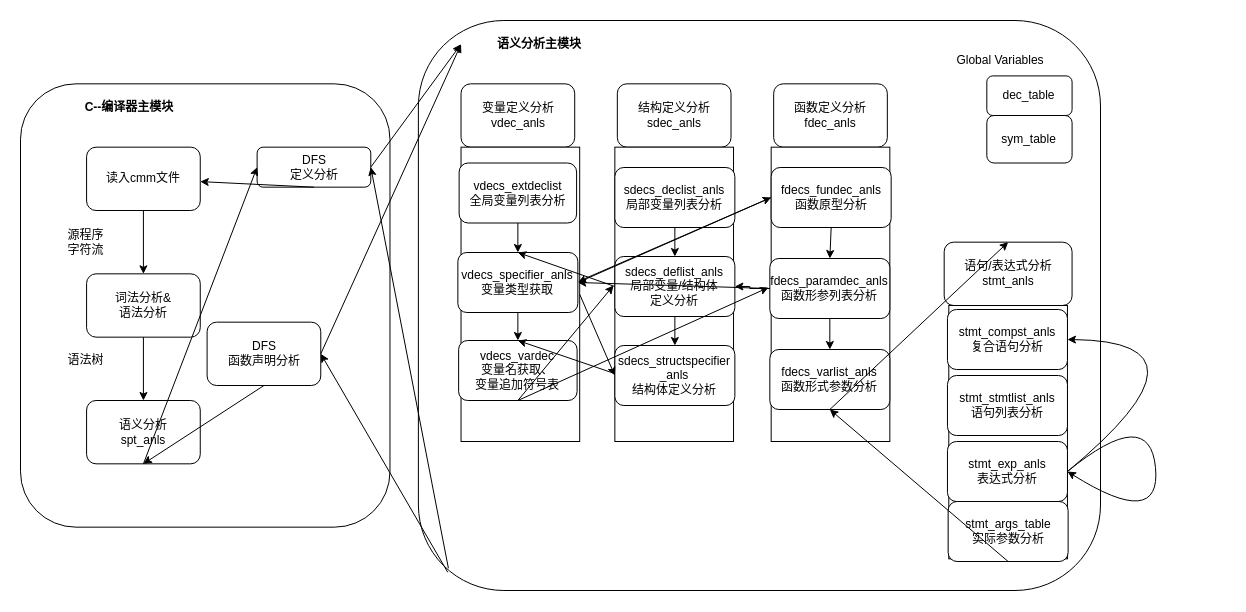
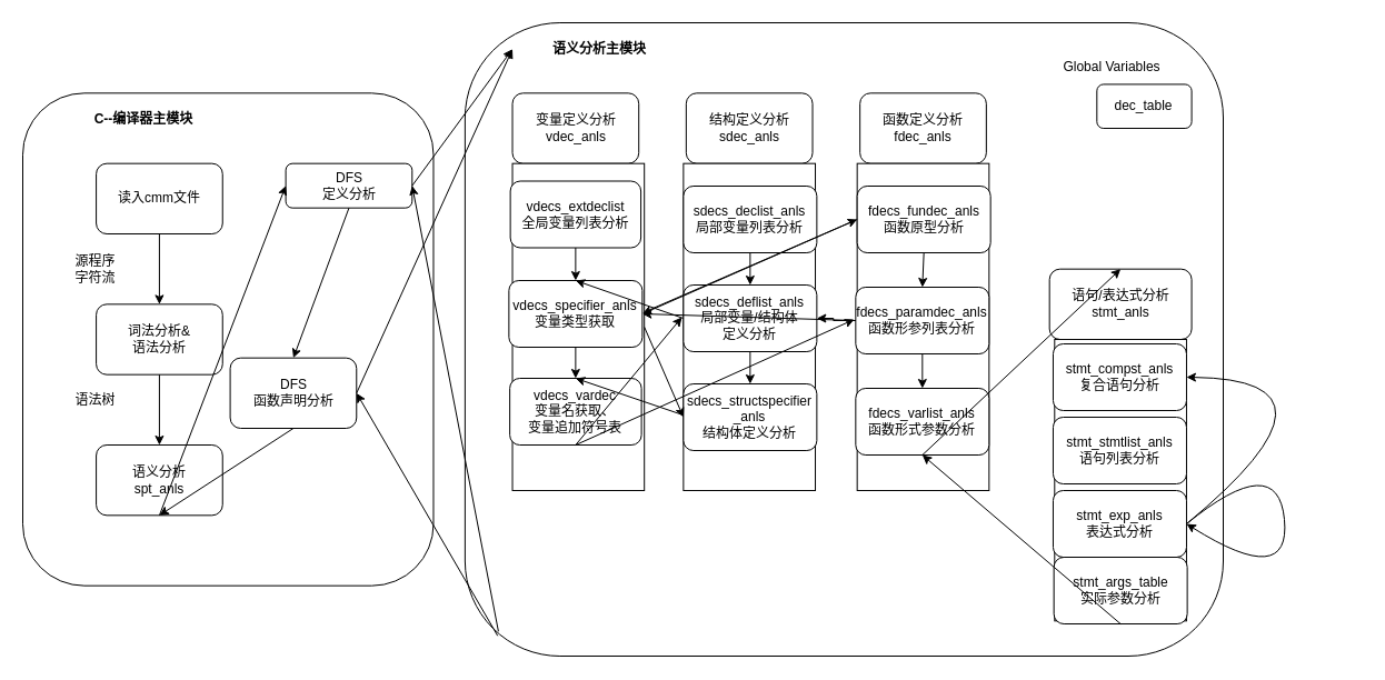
  <mxCell id="0" />
  <mxCell id="1" parent="0" />
  <mxCell id="2" value="" style="rounded=1;whiteSpace=wrap;html=1;" vertex="1" parent="1"><mxGeometry x="417.895" y="20" width="682.105" height="570" as="geometry" /></mxCell>
  <mxCell id="3" value="Global Variables" style="text;html=1;strokeColor=none;fillColor=none;align=center;verticalAlign=middle;whiteSpace=wrap;rounded=0;" vertex="1" parent="1"><mxGeometry x="929.474" y="35.833" width="142.105" height="47.5" as="geometry" /></mxCell>
  <mxCell id="4" value="" style="rounded=1;whiteSpace=wrap;html=1;" vertex="1" parent="1"><mxGeometry x="20" y="83.333" width="369.474" height="443.333" as="geometry" /></mxCell>
  <mxCell id="5" value="读入cmm文件" style="rounded=1;whiteSpace=wrap;html=1;" vertex="1" parent="1"><mxGeometry x="86.079" y="146.667" width="113.684" height="63.333" as="geometry" /></mxCell>
  <mxCell id="6" value="词法分析&amp;amp;&lt;br&gt;语法分析" style="rounded=1;whiteSpace=wrap;html=1;" vertex="1" parent="1"><mxGeometry x="86.079" y="273.333" width="113.684" height="63.333" as="geometry" /></mxCell>
  <mxCell id="7" value="语义分析&lt;br&gt;spt_anls" style="rounded=1;whiteSpace=wrap;html=1;" vertex="1" parent="1"><mxGeometry x="86.079" y="400" width="113.684" height="63.333" as="geometry" /></mxCell>
  <mxCell id="8" value="" style="endArrow=classic;html=1;rounded=0;exitX=0.5;exitY=1;exitDx=0;exitDy=0;entryX=0.5;entryY=0;entryDx=0;entryDy=0;" edge="1" parent="1" source="5" target="6"><mxGeometry width="50" height="50" relative="1" as="geometry"><mxPoint x="356.079" y="463.333" as="sourcePoint" /><mxPoint x="427.132" y="384.167" as="targetPoint" /></mxGeometry></mxCell>
  <mxCell id="9" value="" style="endArrow=classic;html=1;rounded=0;exitX=0.5;exitY=1;exitDx=0;exitDy=0;entryX=0.5;entryY=0;entryDx=0;entryDy=0;" edge="1" parent="1" source="6" target="7"><mxGeometry width="50" height="50" relative="1" as="geometry"><mxPoint x="356.079" y="463.333" as="sourcePoint" /><mxPoint x="427.132" y="384.167" as="targetPoint" /></mxGeometry></mxCell>
  <mxCell id="10" value="源程序&lt;br&gt;字符流" style="text;html=1;strokeColor=none;fillColor=none;align=center;verticalAlign=middle;whiteSpace=wrap;rounded=0;" vertex="1" parent="1"><mxGeometry x="43.447" y="217.917" width="85.263" height="47.5" as="geometry" /></mxCell>
  <mxCell id="11" value="语法树" style="text;html=1;strokeColor=none;fillColor=none;align=center;verticalAlign=middle;whiteSpace=wrap;rounded=0;" vertex="1" parent="1"><mxGeometry x="43.447" y="336.667" width="85.263" height="47.5" as="geometry" /></mxCell>
  <mxCell id="12" value="DFS&lt;br&gt;定义分析" style="rounded=1;whiteSpace=wrap;html=1;" vertex="1" parent="1"><mxGeometry x="256.605" y="146.667" width="113.684" height="40" as="geometry" /></mxCell>
  <mxCell id="13" value="" style="endArrow=classic;html=1;rounded=0;exitX=0.5;exitY=1;exitDx=0;exitDy=0;entryX=0;entryY=0.5;entryDx=0;entryDy=0;" edge="1" parent="1" source="7" target="12"><mxGeometry width="50" height="50" relative="1" as="geometry"><mxPoint x="356.079" y="431.667" as="sourcePoint" /><mxPoint x="427.132" y="352.5" as="targetPoint" /></mxGeometry></mxCell>
  <mxCell id="14" value="DFS&lt;br&gt;函数声明分析" style="rounded=1;whiteSpace=wrap;html=1;" vertex="1" parent="1"><mxGeometry x="206.605" y="321.667" width="113.684" height="63.333" as="geometry" /></mxCell>
- <mxCell id="15" value="" style="endArrow=classic;html=1;rounded=0;exitX=0.5;exitY=1;exitDx=0;exitDy=0;" edge="1" parent="1" source="12" target="5"><mxGeometry width="50" height="50" relative="1" as="geometry"><mxPoint x="356.079" y="574.167" as="sourcePoint" /><mxPoint x="427.132" y="495" as="targetPoint" /></mxGeometry></mxCell>
+ <mxCell id="15" value="" style="endArrow=classic;html=1;rounded=0;exitX=0.5;exitY=1;exitDx=0;exitDy=0;entryX=0.5;entryY=0;entryDx=0;entryDy=0;" edge="1" parent="1" source="12" target="14"><mxGeometry width="50" height="50" relative="1" as="geometry"><mxPoint x="356.079" y="574.167" as="sourcePoint" /><mxPoint x="427.132" y="495" as="targetPoint" /></mxGeometry></mxCell>
  <mxCell id="16" value="" style="endArrow=classic;html=1;rounded=0;exitX=0.5;exitY=1;exitDx=0;exitDy=0;entryX=0.5;entryY=1;entryDx=0;entryDy=0;" edge="1" parent="1" source="14" target="7"><mxGeometry width="50" height="50" relative="1" as="geometry"><mxPoint x="356.079" y="431.667" as="sourcePoint" /><mxPoint x="427.132" y="352.5" as="targetPoint" /></mxGeometry></mxCell>
  <mxCell id="17" value="&lt;b&gt;C--编译器主模块&lt;/b&gt;" style="text;html=1;strokeColor=none;fillColor=none;align=center;verticalAlign=middle;whiteSpace=wrap;rounded=0;" vertex="1" parent="1"><mxGeometry x="57.658" y="83.333" width="142.105" height="47.5" as="geometry" /></mxCell>
  <mxCell id="18" value="&lt;b&gt;语义分析主模块&lt;/b&gt;" style="text;html=1;strokeColor=none;fillColor=none;align=center;verticalAlign=middle;whiteSpace=wrap;rounded=0;" vertex="1" parent="1"><mxGeometry x="460.526" y="20" width="156.316" height="47.5" as="geometry" /></mxCell>
  <mxCell id="19" value="dec_table" style="rounded=1;whiteSpace=wrap;html=1;" vertex="1" parent="1"><mxGeometry x="986.316" y="75.417" width="85.263" height="39.583" as="geometry" /></mxCell>
- <mxCell id="20" value="sym_table" style="rounded=1;whiteSpace=wrap;html=1;" vertex="1" parent="1"><mxGeometry x="986.316" y="115" width="85.263" height="47.5" as="geometry" /></mxCell>
  <mxCell id="21" value="变量定义分析&lt;br&gt;vdec_anls" style="rounded=1;whiteSpace=wrap;html=1;" vertex="1" parent="1"><mxGeometry x="460.526" y="83.333" width="113.684" height="63.333" as="geometry" /></mxCell>
  <mxCell id="22" value="结构定义分析&lt;br&gt;sdec_anls" style="rounded=1;whiteSpace=wrap;html=1;" vertex="1" parent="1"><mxGeometry x="616.842" y="83.333" width="113.684" height="63.333" as="geometry" /></mxCell>
  <mxCell id="23" value="函数定义分析&lt;br&gt;fdec_anls" style="rounded=1;whiteSpace=wrap;html=1;" vertex="1" parent="1"><mxGeometry x="773.158" y="83.333" width="113.684" height="63.333" as="geometry" /></mxCell>
  <mxCell id="24" value="语句/表达式分析&lt;br&gt;stmt_anls" style="rounded=1;whiteSpace=wrap;html=1;" vertex="1" parent="1"><mxGeometry x="943.684" y="241.667" width="127.895" height="63.333" as="geometry" /></mxCell>
  <mxCell id="25" value="" style="rounded=0;whiteSpace=wrap;html=1;" vertex="1" parent="1"><mxGeometry x="460.53" y="146.67" width="118.66" height="294.33" as="geometry" /></mxCell>
  <mxCell id="26" value="" style="rounded=0;whiteSpace=wrap;html=1;" vertex="1" parent="1"><mxGeometry x="614.36" y="146.67" width="118.66" height="294.33" as="geometry" /></mxCell>
  <mxCell id="27" value="" style="rounded=0;whiteSpace=wrap;html=1;" vertex="1" parent="1"><mxGeometry x="770.67" y="146.67" width="118.66" height="294.33" as="geometry" /></mxCell>
  <mxCell id="28" value="" style="rounded=0;whiteSpace=wrap;html=1;" vertex="1" parent="1"><mxGeometry x="948.303" y="305" width="118.658" height="253.333" as="geometry" /></mxCell>
  <mxCell id="29" value="vdecs_vardec&lt;br&gt;变量名获取、&lt;br&gt;变量追加符号表" style="rounded=1;whiteSpace=wrap;html=1;" vertex="1" parent="1"><mxGeometry x="458.13" y="340" width="118.47" height="60" as="geometry" /></mxCell>
  <mxCell id="30" value="vdecs_specifier_anls&lt;br&gt;变量类型获取" style="rounded=1;whiteSpace=wrap;html=1;" vertex="1" parent="1"><mxGeometry x="457.37" y="252" width="120" height="60" as="geometry" /></mxCell>
  <mxCell id="31" value="vdecs_extdeclist&lt;br&gt;全局变量列表分析" style="rounded=1;whiteSpace=wrap;html=1;" vertex="1" parent="1"><mxGeometry x="458.63" y="162.5" width="117.47" height="60" as="geometry" /></mxCell>
  <mxCell id="32" value="sdecs_declist_anls&lt;br&gt;局部变量列表分析" style="rounded=1;whiteSpace=wrap;html=1;" vertex="1" parent="1"><mxGeometry x="614.36" y="167" width="120" height="60" as="geometry" /></mxCell>
  <mxCell id="33" value="sdecs_deflist_anls&lt;br&gt;局部变量/结构体&lt;br&gt;定义分析" style="rounded=1;whiteSpace=wrap;html=1;" vertex="1" parent="1"><mxGeometry x="614.36" y="256" width="120" height="60" as="geometry" /></mxCell>
  <mxCell id="34" value="sdecs_structspecifier&lt;br&gt;_anls&lt;br&gt;结构体定义分析" style="rounded=1;whiteSpace=wrap;html=1;" vertex="1" parent="1"><mxGeometry x="614.36" y="345" width="120" height="60" as="geometry" /></mxCell>
  <mxCell id="35" value="fdecs_varlist_anls&lt;br&gt;函数形式参数分析" style="rounded=1;whiteSpace=wrap;html=1;" vertex="1" parent="1"><mxGeometry x="769.33" y="349" width="120" height="60" as="geometry" /></mxCell>
  <mxCell id="36" value="fdecs_fundec_anls&lt;br&gt;函数原型分析" style="rounded=1;whiteSpace=wrap;html=1;" vertex="1" parent="1"><mxGeometry x="770.67" y="167" width="120" height="60" as="geometry" /></mxCell>
  <mxCell id="37" value="" style="edgeStyle=orthogonalEdgeStyle;rounded=0;orthogonalLoop=1;jettySize=auto;html=1;" edge="1" parent="1" source="38" target="33"><mxGeometry relative="1" as="geometry" /></mxCell>
  <mxCell id="38" value="fdecs_paramdec_anls&lt;br&gt;函数形参列表分析" style="rounded=1;whiteSpace=wrap;html=1;" vertex="1" parent="1"><mxGeometry x="769.33" y="258" width="120" height="60" as="geometry" /></mxCell>
  <mxCell id="39" value="stmt_compst_anls&lt;br&gt;复合语句分析" style="rounded=1;whiteSpace=wrap;html=1;" vertex="1" parent="1"><mxGeometry x="946.96" y="309" width="120" height="60" as="geometry" /></mxCell>
  <mxCell id="40" value="stmt_stmtlist_anls&lt;br&gt;语句列表分析" style="rounded=1;whiteSpace=wrap;html=1;" vertex="1" parent="1"><mxGeometry x="946.96" y="375" width="120" height="60" as="geometry" /></mxCell>
  <mxCell id="41" value="stmt_exp_anls&lt;br&gt;表达式分析" style="rounded=1;whiteSpace=wrap;html=1;" vertex="1" parent="1"><mxGeometry x="946.96" y="441" width="120" height="60" as="geometry" /></mxCell>
  <mxCell id="42" value="stmt_args_table&lt;br&gt;实际参数分析" style="rounded=1;whiteSpace=wrap;html=1;" vertex="1" parent="1"><mxGeometry x="947.63" y="501" width="120" height="60" as="geometry" /></mxCell>
  <mxCell id="43" value="" style="endArrow=classic;html=1;rounded=0;exitX=0.5;exitY=1;exitDx=0;exitDy=0;entryX=0.5;entryY=0;entryDx=0;entryDy=0;" edge="1" parent="1" source="31" target="30"><mxGeometry width="50" height="50" relative="1" as="geometry"><mxPoint x="631" y="258" as="sourcePoint" /><mxPoint x="681" y="208" as="targetPoint" /></mxGeometry></mxCell>
  <mxCell id="44" value="" style="endArrow=classic;html=1;rounded=0;exitX=0.5;exitY=1;exitDx=0;exitDy=0;entryX=0.5;entryY=0;entryDx=0;entryDy=0;" edge="1" parent="1" source="30" target="29"><mxGeometry width="50" height="50" relative="1" as="geometry"><mxPoint x="631" y="258" as="sourcePoint" /><mxPoint x="681" y="208" as="targetPoint" /></mxGeometry></mxCell>
  <mxCell id="45" value="" style="endArrow=classic;html=1;rounded=0;entryX=0.5;entryY=0;entryDx=0;entryDy=0;exitX=0.5;exitY=1;exitDx=0;exitDy=0;" edge="1" parent="1" source="32" target="33"><mxGeometry width="50" height="50" relative="1" as="geometry"><mxPoint x="785" y="-44" as="sourcePoint" /><mxPoint x="681" y="208" as="targetPoint" /></mxGeometry></mxCell>
  <mxCell id="46" value="" style="endArrow=classic;html=1;rounded=0;entryX=0.5;entryY=0;entryDx=0;entryDy=0;exitX=0.5;exitY=1;exitDx=0;exitDy=0;" edge="1" parent="1" source="33" target="34"><mxGeometry width="50" height="50" relative="1" as="geometry"><mxPoint x="631" y="258" as="sourcePoint" /><mxPoint x="681" y="208" as="targetPoint" /></mxGeometry></mxCell>
  <mxCell id="47" value="" style="endArrow=classic;html=1;rounded=0;entryX=0.5;entryY=0;entryDx=0;entryDy=0;exitX=0.5;exitY=1;exitDx=0;exitDy=0;" edge="1" parent="1" source="36" target="38"><mxGeometry width="50" height="50" relative="1" as="geometry"><mxPoint x="631" y="258" as="sourcePoint" /><mxPoint x="681" y="208" as="targetPoint" /></mxGeometry></mxCell>
  <mxCell id="48" value="" style="endArrow=classic;html=1;rounded=0;entryX=0.5;entryY=0;entryDx=0;entryDy=0;exitX=0.5;exitY=1;exitDx=0;exitDy=0;" edge="1" parent="1" source="38" target="35"><mxGeometry width="50" height="50" relative="1" as="geometry"><mxPoint x="631" y="258" as="sourcePoint" /><mxPoint x="681" y="208" as="targetPoint" /></mxGeometry></mxCell>
  <mxCell id="49" value="" style="endArrow=classic;html=1;rounded=0;entryX=0;entryY=0.5;entryDx=0;entryDy=0;exitX=1;exitY=0.5;exitDx=0;exitDy=0;" edge="1" parent="1" source="25" target="34"><mxGeometry width="50" height="50" relative="1" as="geometry"><mxPoint x="631" y="258" as="sourcePoint" /><mxPoint x="681" y="208" as="targetPoint" /></mxGeometry></mxCell>
  <mxCell id="50" value="" style="endArrow=classic;html=1;rounded=0;entryX=0.5;entryY=0;entryDx=0;entryDy=0;" edge="1" parent="1" target="29"><mxGeometry width="50" height="50" relative="1" as="geometry"><mxPoint x="614" y="373" as="sourcePoint" /><mxPoint x="681" y="208" as="targetPoint" /></mxGeometry></mxCell>
  <mxCell id="51" value="" style="endArrow=classic;html=1;rounded=0;exitX=0;exitY=0.5;exitDx=0;exitDy=0;entryX=0.5;entryY=0;entryDx=0;entryDy=0;" edge="1" parent="1" source="33" target="30"><mxGeometry width="50" height="50" relative="1" as="geometry"><mxPoint x="631" y="258" as="sourcePoint" /><mxPoint x="681" y="208" as="targetPoint" /></mxGeometry></mxCell>
  <mxCell id="52" value="" style="endArrow=classic;html=1;rounded=0;exitX=0.5;exitY=1;exitDx=0;exitDy=0;" edge="1" parent="1" source="29"><mxGeometry width="50" height="50" relative="1" as="geometry"><mxPoint x="631" y="258" as="sourcePoint" /><mxPoint x="613" y="285" as="targetPoint" /></mxGeometry></mxCell>
  <mxCell id="53" value="" style="endArrow=classic;html=1;rounded=0;entryX=1;entryY=0.5;entryDx=0;entryDy=0;exitX=0;exitY=0.5;exitDx=0;exitDy=0;" edge="1" parent="1" source="36" target="30"><mxGeometry width="50" height="50" relative="1" as="geometry"><mxPoint x="631" y="258" as="sourcePoint" /><mxPoint x="681" y="208" as="targetPoint" /></mxGeometry></mxCell>
  <mxCell id="54" value="" style="endArrow=classic;html=1;rounded=0;entryX=0;entryY=0.5;entryDx=0;entryDy=0;" edge="1" parent="1" target="36"><mxGeometry width="50" height="50" relative="1" as="geometry"><mxPoint x="580" y="280" as="sourcePoint" /><mxPoint x="681" y="208" as="targetPoint" /></mxGeometry></mxCell>
  <mxCell id="55" value="" style="endArrow=classic;html=1;rounded=0;exitX=0;exitY=0.5;exitDx=0;exitDy=0;entryX=1;entryY=0.5;entryDx=0;entryDy=0;" edge="1" parent="1" source="38" target="30"><mxGeometry width="50" height="50" relative="1" as="geometry"><mxPoint x="631" y="258" as="sourcePoint" /><mxPoint x="681" y="208" as="targetPoint" /></mxGeometry></mxCell>
  <mxCell id="56" value="" style="endArrow=classic;html=1;rounded=0;exitX=0.5;exitY=1;exitDx=0;exitDy=0;" edge="1" parent="1" source="29"><mxGeometry width="50" height="50" relative="1" as="geometry"><mxPoint x="631" y="258" as="sourcePoint" /><mxPoint x="768" y="287" as="targetPoint" /></mxGeometry></mxCell>
  <mxCell id="57" value="" style="endArrow=classic;html=1;rounded=0;entryX=0.5;entryY=1;entryDx=0;entryDy=0;exitX=0.5;exitY=1;exitDx=0;exitDy=0;" edge="1" parent="1" source="42" target="35"><mxGeometry width="50" height="50" relative="1" as="geometry"><mxPoint x="631" y="258" as="sourcePoint" /><mxPoint x="681" y="208" as="targetPoint" /></mxGeometry></mxCell>
  <mxCell id="58" value="" style="curved=1;endArrow=classic;html=1;rounded=0;entryX=1;entryY=0.5;entryDx=0;entryDy=0;exitX=1;exitY=0.5;exitDx=0;exitDy=0;" edge="1" parent="1" source="41" target="41"><mxGeometry width="50" height="50" relative="1" as="geometry"><mxPoint x="1141" y="276" as="sourcePoint" /><mxPoint x="681" y="208" as="targetPoint" /><Array as="points"><mxPoint x="1149" y="404" /><mxPoint x="1161" y="530" /></Array></mxGeometry></mxCell>
  <mxCell id="59" value="" style="curved=1;endArrow=classic;html=1;rounded=0;exitX=1;exitY=0.5;exitDx=0;exitDy=0;entryX=1;entryY=0.5;entryDx=0;entryDy=0;" edge="1" parent="1" source="41" target="39"><mxGeometry width="50" height="50" relative="1" as="geometry"><mxPoint x="1066.96" y="471" as="sourcePoint" /><mxPoint x="1167" y="308" as="targetPoint" /><Array as="points"><mxPoint x="1224" y="341" /></Array></mxGeometry></mxCell>
  <mxCell id="60" value="" style="endArrow=classic;html=1;rounded=0;entryX=0.5;entryY=0;entryDx=0;entryDy=0;exitX=0.5;exitY=1;exitDx=0;exitDy=0;" edge="1" parent="1" source="35" target="24"><mxGeometry width="50" height="50" relative="1" as="geometry"><mxPoint x="517.368" y="384.167" as="sourcePoint" /><mxPoint x="588.421" y="305" as="targetPoint" /></mxGeometry></mxCell>
  <mxCell id="61" value="" style="endArrow=classic;html=1;rounded=0;exitX=1;exitY=0.5;exitDx=0;exitDy=0;entryX=0;entryY=0.5;entryDx=0;entryDy=0;" edge="1" parent="1" source="12" target="18"><mxGeometry width="50" height="50" relative="1" as="geometry"><mxPoint x="559" y="344" as="sourcePoint" /><mxPoint x="609" y="294" as="targetPoint" /></mxGeometry></mxCell>
  <mxCell id="62" value="" style="endArrow=classic;html=1;rounded=0;entryX=1;entryY=0.5;entryDx=0;entryDy=0;exitX=0.044;exitY=0.961;exitDx=0;exitDy=0;exitPerimeter=0;" edge="1" parent="1" source="2" target="12"><mxGeometry width="50" height="50" relative="1" as="geometry"><mxPoint x="559" y="344" as="sourcePoint" /><mxPoint x="609" y="294" as="targetPoint" /></mxGeometry></mxCell>
  <mxCell id="63" value="" style="endArrow=classic;html=1;rounded=0;entryX=0;entryY=0.5;entryDx=0;entryDy=0;exitX=1;exitY=0.5;exitDx=0;exitDy=0;" edge="1" parent="1" source="14" target="18"><mxGeometry width="50" height="50" relative="1" as="geometry"><mxPoint x="559" y="344" as="sourcePoint" /><mxPoint x="609" y="294" as="targetPoint" /></mxGeometry></mxCell>
  <mxCell id="64" value="" style="endArrow=classic;html=1;rounded=0;entryX=1;entryY=0.5;entryDx=0;entryDy=0;exitX=0.043;exitY=0.968;exitDx=0;exitDy=0;exitPerimeter=0;" edge="1" parent="1" source="2" target="14"><mxGeometry width="50" height="50" relative="1" as="geometry"><mxPoint x="559" y="344" as="sourcePoint" /><mxPoint x="609" y="294" as="targetPoint" /></mxGeometry></mxCell>
